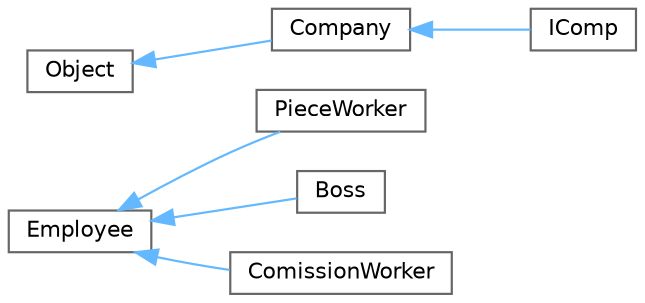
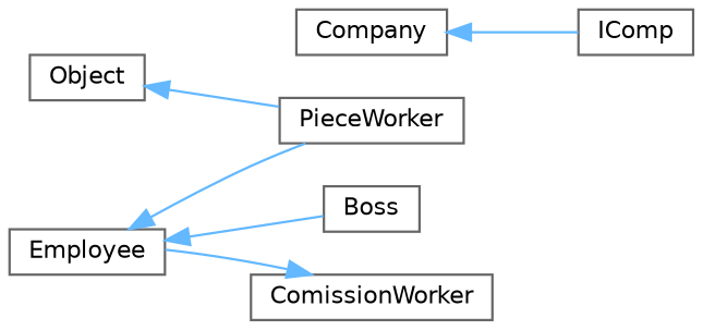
  digraph {
    rankdir=LR
    node [color=grey40 fillcolor=white fontname=Helvetica fontsize=10 shape=box style=filled]
    edge [color=steelblue1 dir=back fontname=Helvetica fontsize=10 labelfontname=Helvetica labelfontsize=10 style=solid]
    n1 [height=0.2 label=IComp width=0.4]
    n2 [height=0.2 label=Company width=0.4]
    n3 [height=0.2 label=Object width=0.4]
    n4 [height=0.2 label=Employee width=0.4]
    n5 [height=0.2 label=Boss width=0.4]
    n6 [height=0.2 label=ComissionWorker width=0.4]
    n7 [height=0.2 label=PieceWorker width=0.4]
    n2 -> n1
-   n3 -> n2
+   n3 -> n7
    n4 -> n5
-   n4 -> n6
+   n6 -> n4
    n4 -> n7
  }
